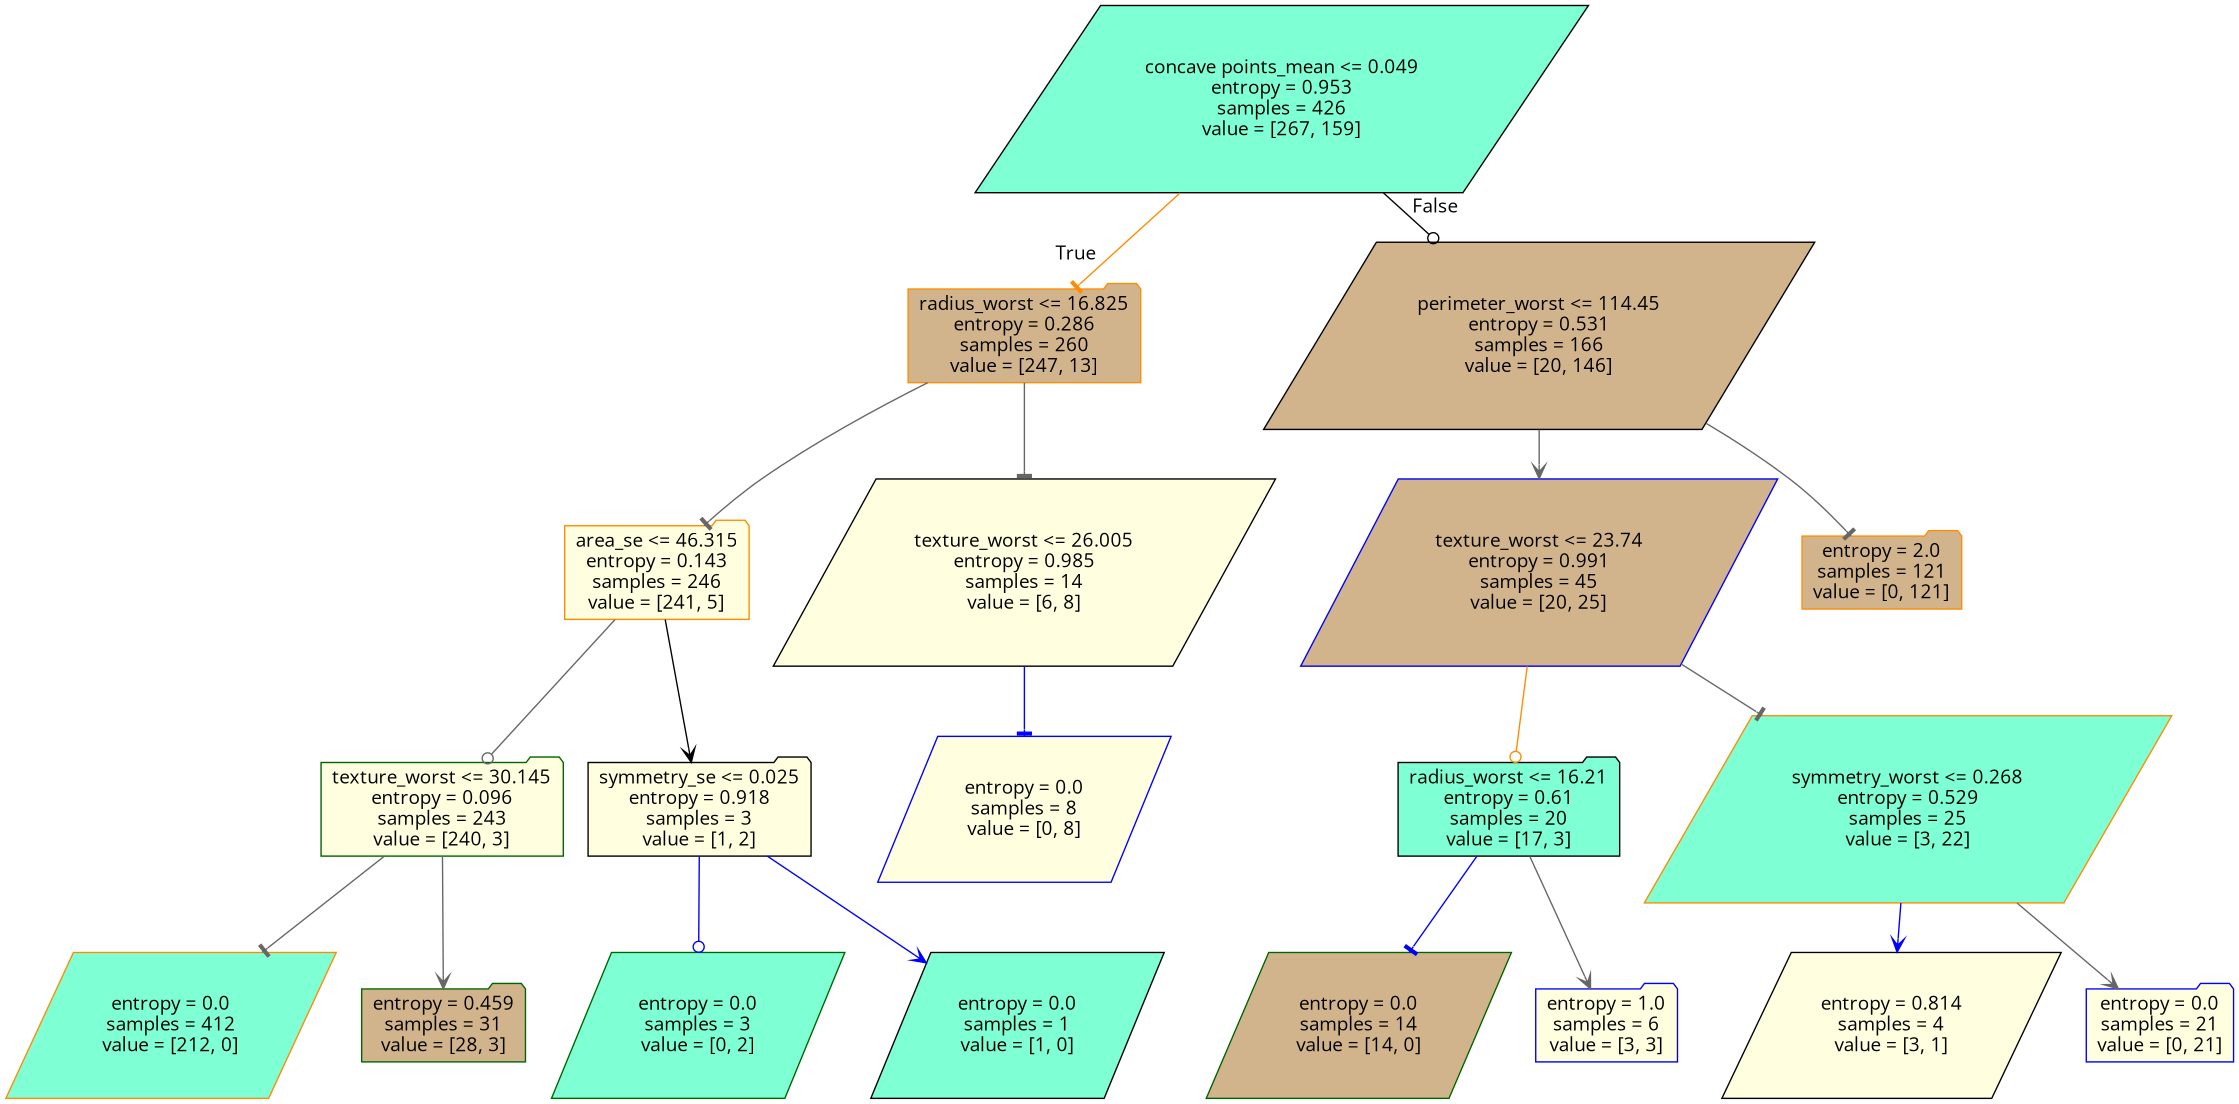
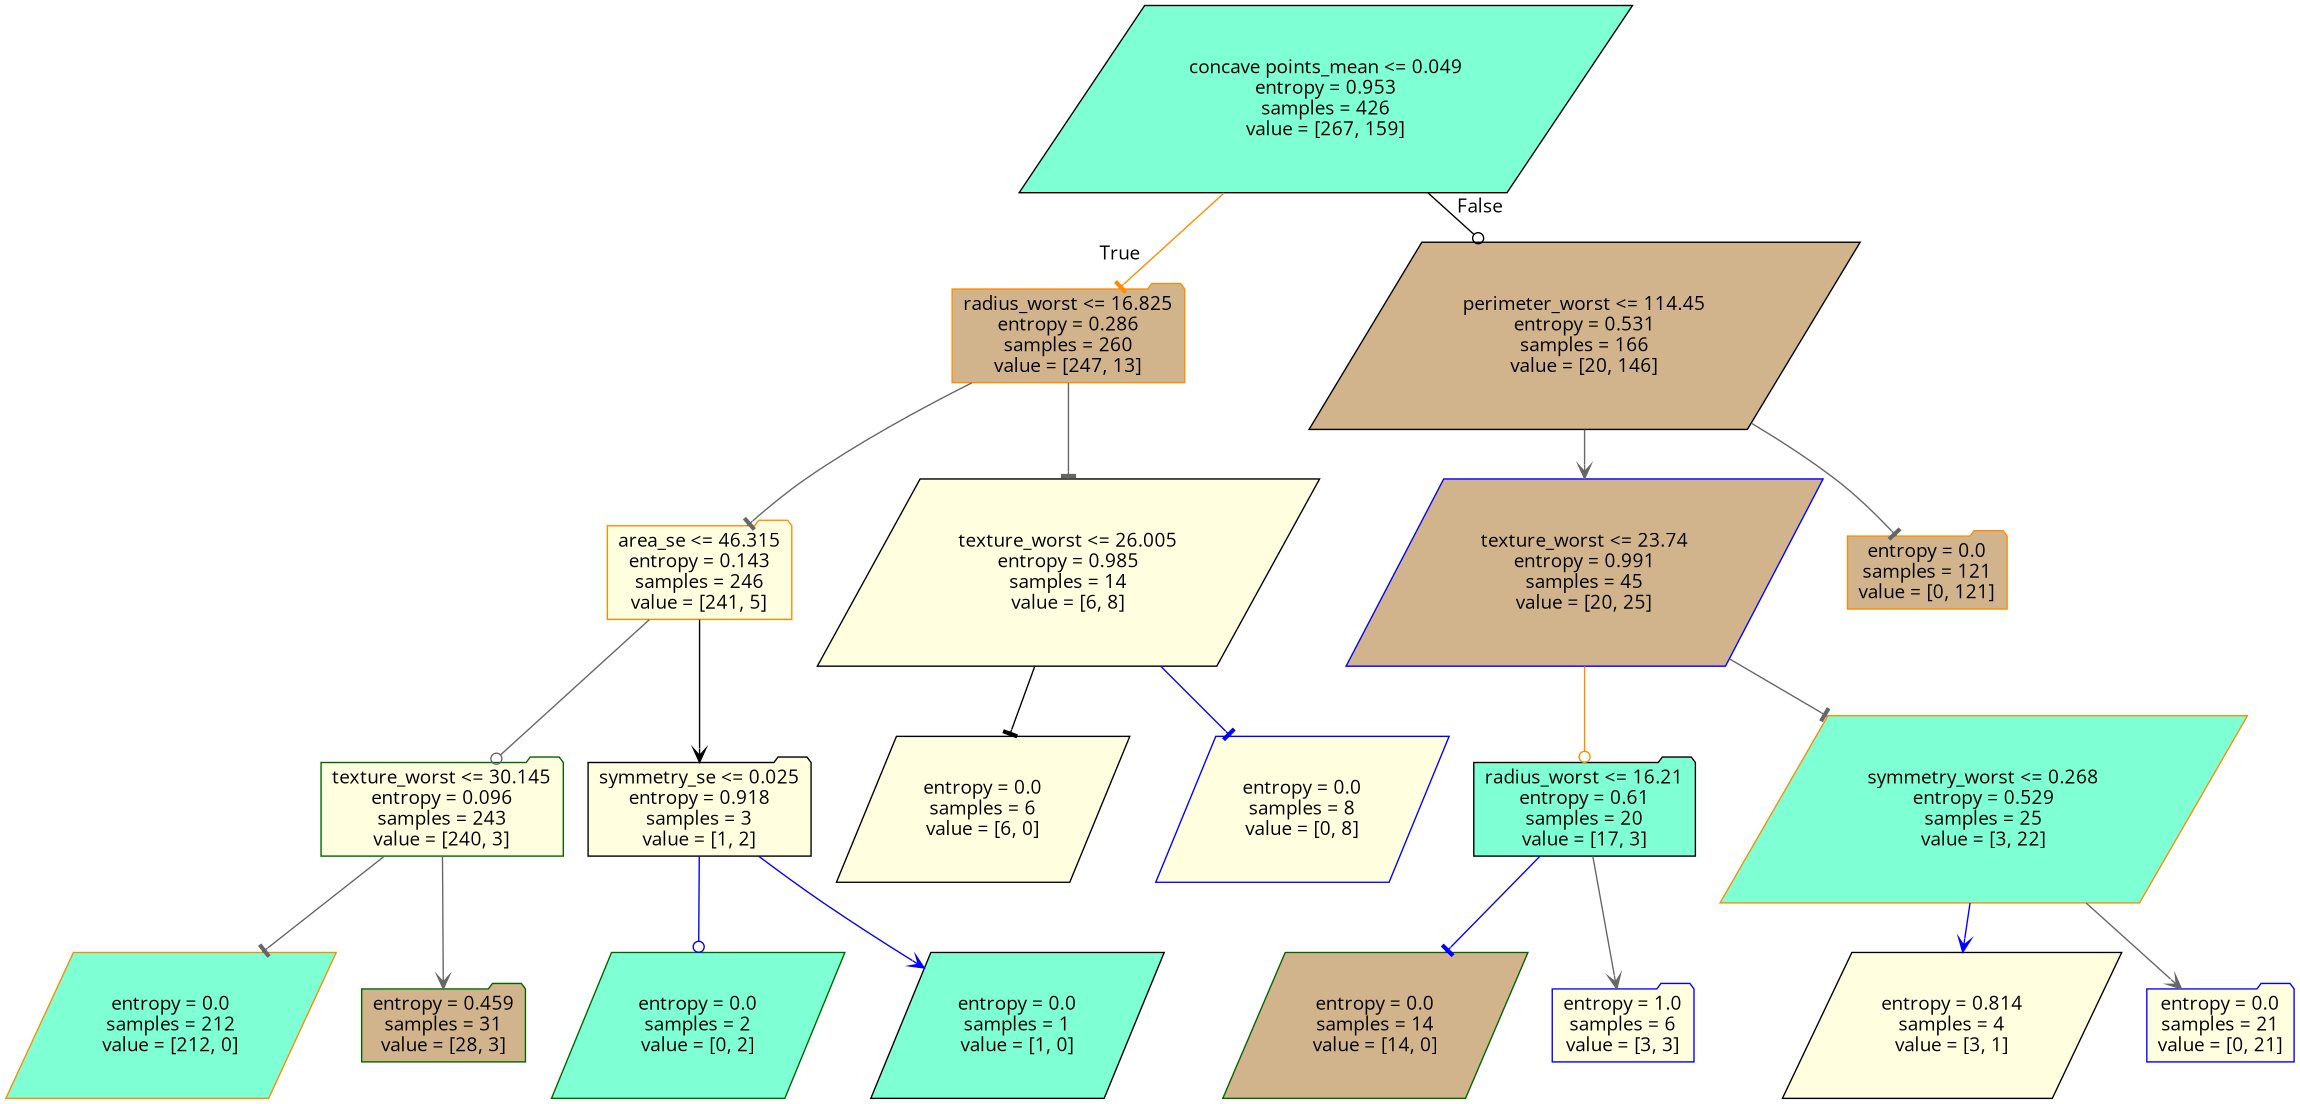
  digraph {
    fontname="Open Sans"
    node [color=black fillcolor=lightyellow fontname="Open Sans" shape=parallelogram style=filled]
    edge [arrowhead=tee color=gray40 fontname="Open Sans"]
    n1 [fillcolor=aquamarine label="concave points_mean <= 0.049\nentropy = 0.953\nsamples = 426\nvalue = [267, 159]"]
    n2 [color=darkorange fillcolor=tan label="radius_worst <= 16.825\nentropy = 0.286\nsamples = 260\nvalue = [247, 13]" shape=folder]
    n3 [fillcolor=tan label="perimeter_worst <= 114.45\nentropy = 0.531\nsamples = 166\nvalue = [20, 146]"]
    n4 [color=darkorange label="area_se <= 46.315\nentropy = 0.143\nsamples = 246\nvalue = [241, 5]" shape=folder]
    n5 [label="texture_worst <= 26.005\nentropy = 0.985\nsamples = 14\nvalue = [6, 8]"]
    n6 [color=blue fillcolor=tan label="texture_worst <= 23.74\nentropy = 0.991\nsamples = 45\nvalue = [20, 25]"]
-   n7 [color=darkorange fillcolor=tan label="entropy = 2.0\nsamples = 121\nvalue = [0, 121]" shape=folder]
+   n7 [color=darkorange fillcolor=tan label="entropy = 0.0\nsamples = 121\nvalue = [0, 121]" shape=folder]
    n8 [color=darkgreen label="texture_worst <= 30.145\nentropy = 0.096\nsamples = 243\nvalue = [240, 3]" shape=folder]
    n9 [label="symmetry_se <= 0.025\nentropy = 0.918\nsamples = 3\nvalue = [1, 2]" shape=folder]
+   n10 [label="entropy = 0.0\nsamples = 6\nvalue = [6, 0]"]
    n11 [color=blue label="entropy = 0.0\nsamples = 8\nvalue = [0, 8]"]
-   n12 [color=darkorange fillcolor=aquamarine label="entropy = 0.0\nsamples = 412\nvalue = [212, 0]"]
+   n12 [color=darkorange fillcolor=aquamarine label="entropy = 0.0\nsamples = 212\nvalue = [212, 0]"]
    n13 [color=darkgreen fillcolor=tan label="entropy = 0.459\nsamples = 31\nvalue = [28, 3]" shape=folder]
-   n14 [color=darkgreen fillcolor=aquamarine label="entropy = 0.0\nsamples = 3\nvalue = [0, 2]"]
+   n14 [color=darkgreen fillcolor=aquamarine label="entropy = 0.0\nsamples = 2\nvalue = [0, 2]"]
    n15 [fillcolor=aquamarine label="entropy = 0.0\nsamples = 1\nvalue = [1, 0]"]
    n16 [fillcolor=aquamarine label="radius_worst <= 16.21\nentropy = 0.61\nsamples = 20\nvalue = [17, 3]" shape=folder]
    n17 [color=darkorange fillcolor=aquamarine label="symmetry_worst <= 0.268\nentropy = 0.529\nsamples = 25\nvalue = [3, 22]"]
    n18 [color=darkgreen fillcolor=tan label="entropy = 0.0\nsamples = 14\nvalue = [14, 0]"]
    n19 [color=blue label="entropy = 1.0\nsamples = 6\nvalue = [3, 3]" shape=folder]
    n20 [label="entropy = 0.814\nsamples = 4\nvalue = [3, 1]"]
    n21 [color=blue label="entropy = 0.0\nsamples = 21\nvalue = [0, 21]" shape=folder]
    n1 -> n2 [color=darkorange headlabel=True labelangle=45 labeldistance=2.5]
    n1 -> n3 [arrowhead=odot color=black headlabel=False labelangle=-45 labeldistance=2.5]
    n2 -> n4
    n2 -> n5
    n3 -> n6 [arrowhead=vee]
    n3 -> n7
    n4 -> n8 [arrowhead=odot]
    n4 -> n9 [arrowhead=vee color=black]
+   n5 -> n10 [color=black]
    n5 -> n11 [color=blue]
    n6 -> n16 [arrowhead=odot color=darkorange]
    n6 -> n17
    n8 -> n12
    n8 -> n13 [arrowhead=vee]
    n9 -> n14 [arrowhead=odot color=blue]
    n9 -> n15 [arrowhead=vee color=blue]
    n16 -> n18 [color=blue]
    n16 -> n19 [arrowhead=vee]
    n17 -> n20 [arrowhead=vee color=blue]
    n17 -> n21 [arrowhead=vee]
  }
